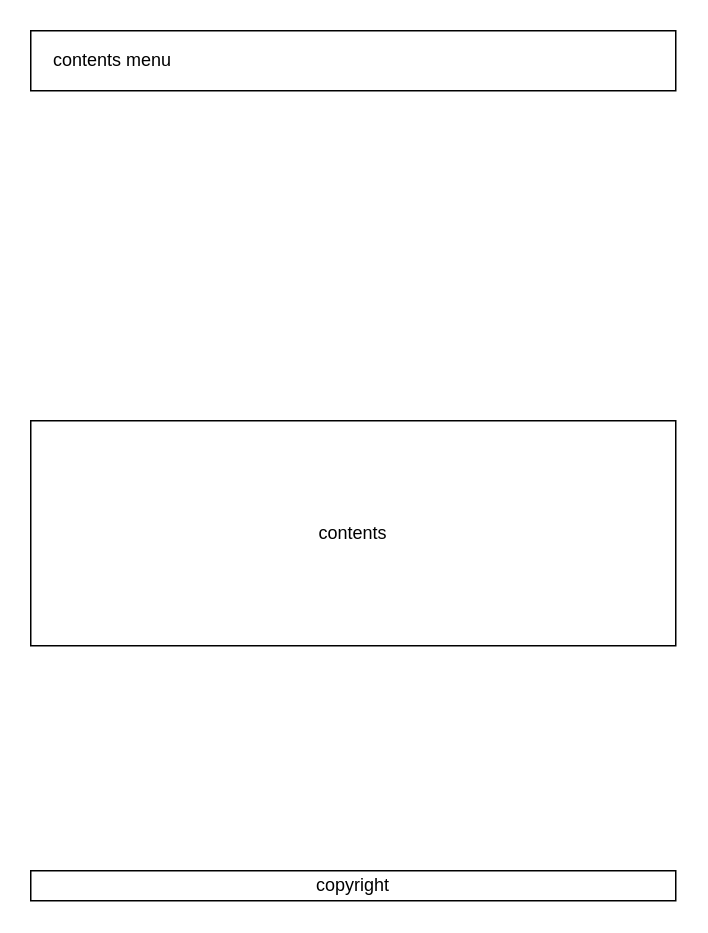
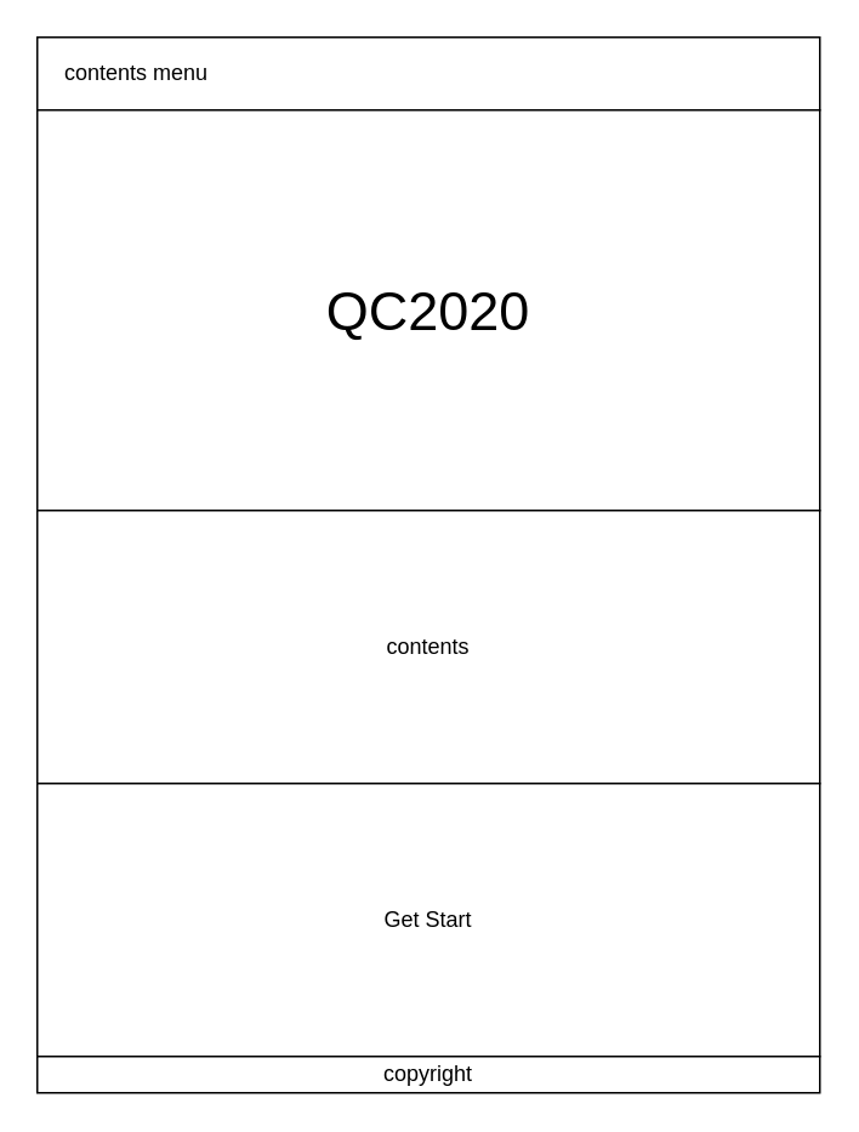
  <mxCell id="0" />
  <mxCell id="1" parent="0" />
  <mxCell id="2" value="&amp;nbsp; &amp;nbsp; contents menu" style="rounded=0;whiteSpace=wrap;html=1;align=left;" vertex="1" parent="1"><mxGeometry x="20" y="20" width="430" height="40" as="geometry" /></mxCell>
+ <mxCell id="3" value="&lt;font style=&quot;font-size: 30px&quot;&gt;QC2020&lt;/font&gt;" style="rounded=0;whiteSpace=wrap;html=1;align=center;" vertex="1" parent="1"><mxGeometry x="20" y="60" width="430" height="220" as="geometry" /></mxCell>
  <mxCell id="4" value="contents" style="rounded=0;whiteSpace=wrap;html=1;align=center;" vertex="1" parent="1"><mxGeometry x="20" y="280" width="430" height="150" as="geometry" /></mxCell>
+ <mxCell id="5" value="Get Start" style="rounded=0;whiteSpace=wrap;html=1;align=center;" vertex="1" parent="1"><mxGeometry x="20" y="430" width="430" height="150" as="geometry" /></mxCell>
  <mxCell id="6" value="copyright" style="rounded=0;whiteSpace=wrap;html=1;align=center;" vertex="1" parent="1"><mxGeometry x="20" y="580" width="430" height="20" as="geometry" /></mxCell>
